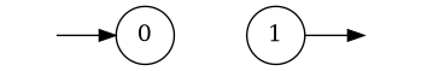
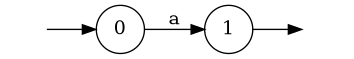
  digraph {
    rankdir=LR
    vcsn_context="lal_char(ab)_b"
    node [shape=none]
    I0 [height=0 style=invis width=0]
    F1 [height=0 style=invis width=0]
    0 [shape=circle]
    1 [shape=circle]
    subgraph sub_1 {
      I0
      F1
    }
    subgraph sub_2 {
      0
      1
    }
    I0 -> 0
+   0 -> 1 [label=a]
    1 -> F1
  }
